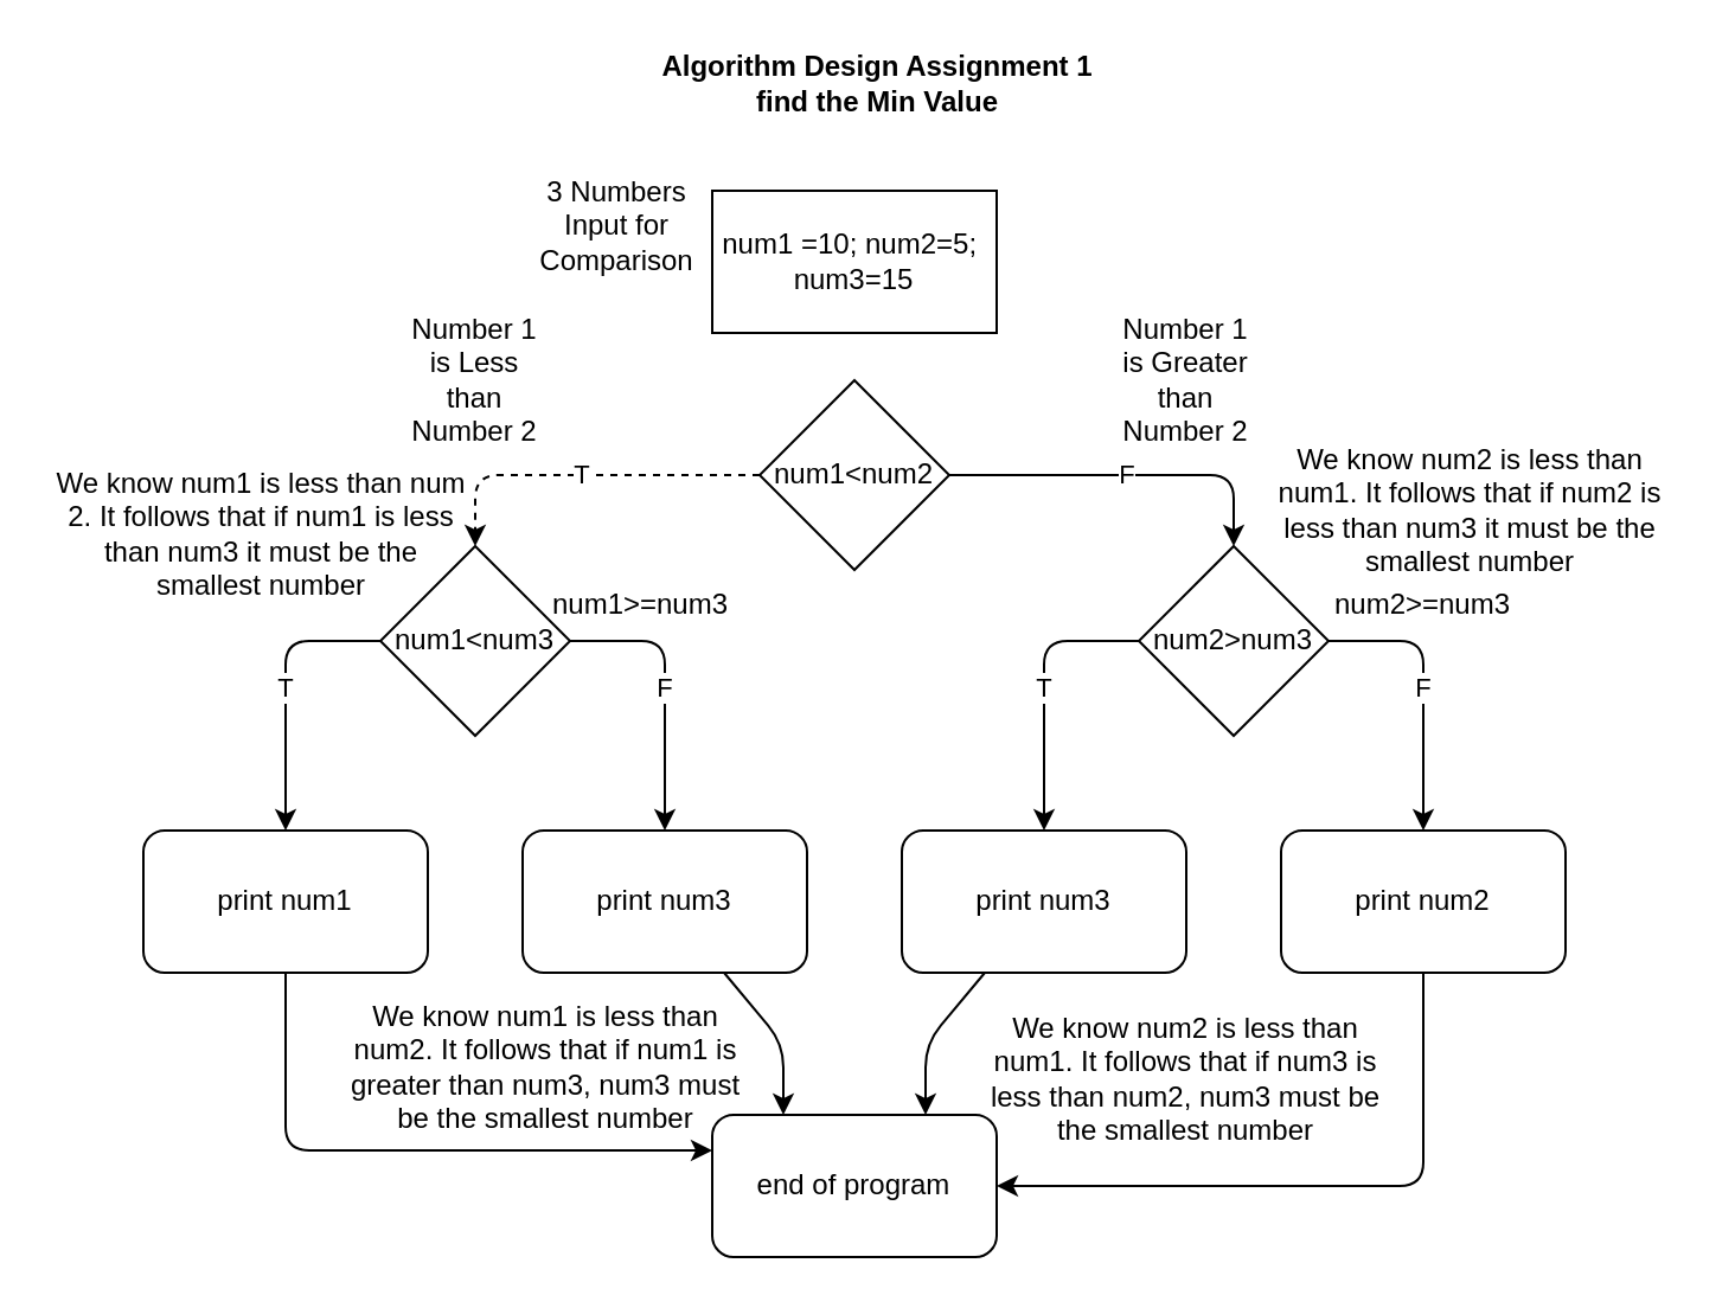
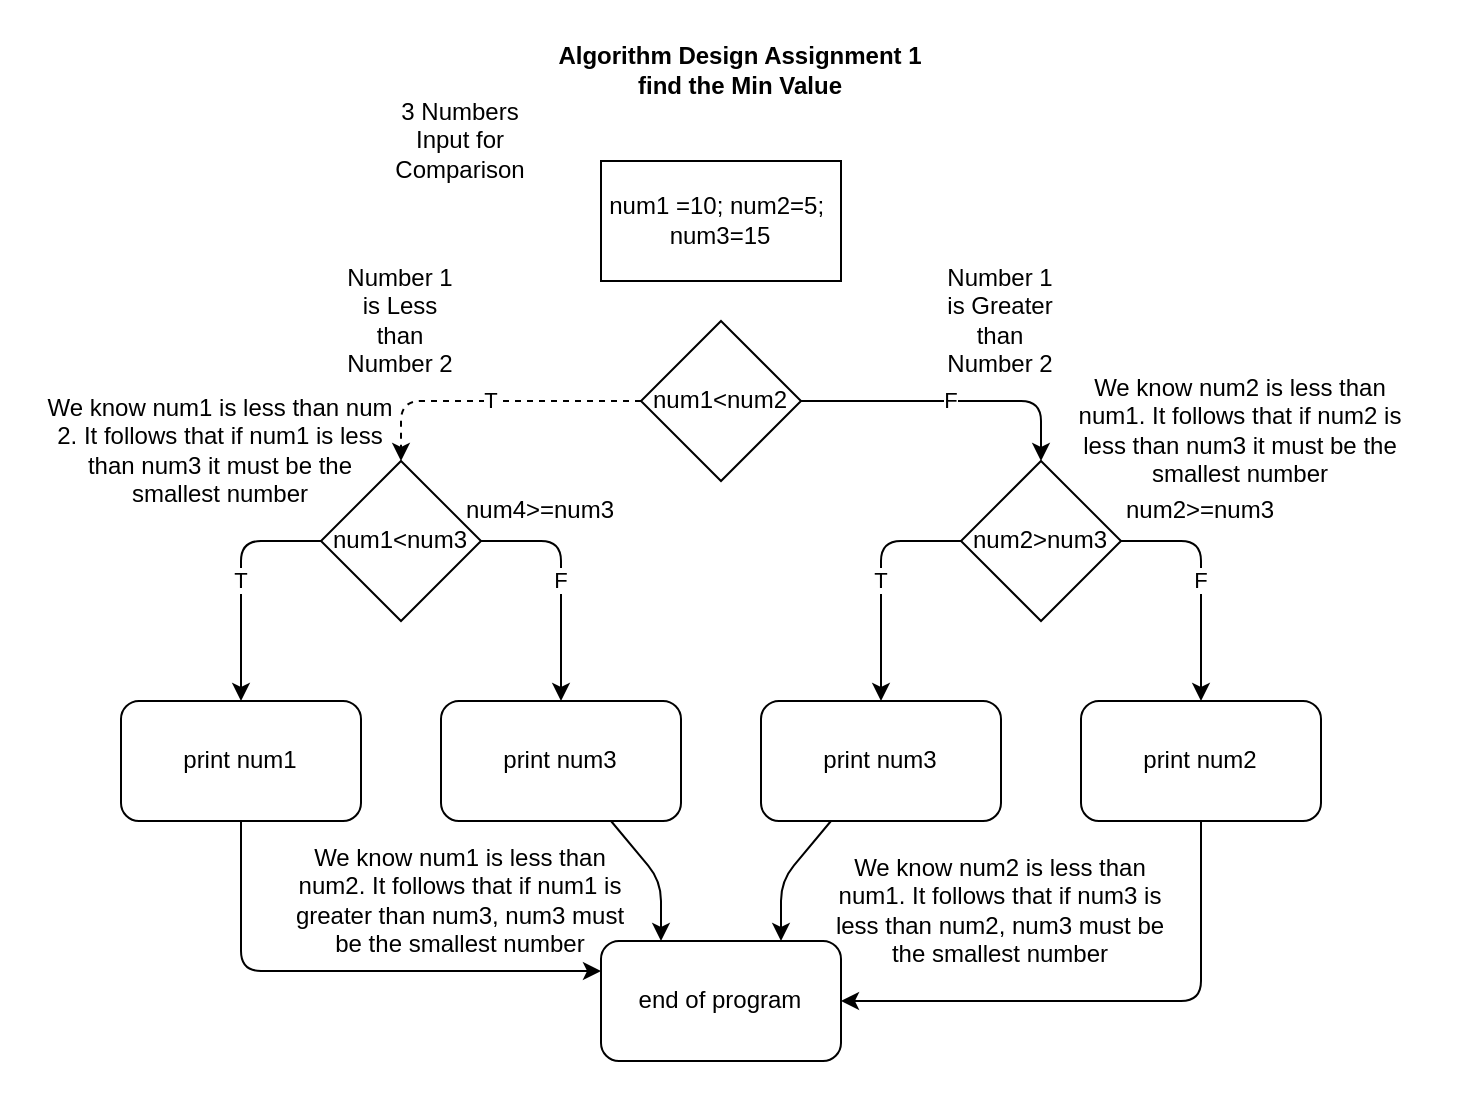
  <mxCell id="0" />
  <mxCell id="1" parent="0" />
  <mxCell id="2" value="&lt;b&gt;Algorithm Design Assignment 1&lt;/b&gt;&lt;div&gt;&lt;b&gt;find the Min Value&lt;/b&gt;&lt;/div&gt;" style="text;strokeColor=none;align=center;fillColor=none;html=1;verticalAlign=middle;whiteSpace=wrap;rounded=0;" parent="1" vertex="1"><mxGeometry x="270" y="20" width="200" height="30" as="geometry" /></mxCell>
  <mxCell id="3" value="num1 =10; num2=5;&amp;nbsp; num3=15" style="whiteSpace=wrap;html=1;" parent="1" vertex="1"><mxGeometry x="300" y="80" width="120" height="60" as="geometry" /></mxCell>
  <mxCell id="4" value="num1&amp;lt;num3" style="rhombus;whiteSpace=wrap;html=1;" parent="1" vertex="1"><mxGeometry x="160" y="230" width="80" height="80" as="geometry" /></mxCell>
  <mxCell id="5" style="edgeStyle=none;html=1;entryX=0;entryY=0.25;entryDx=0;entryDy=0;" parent="1" source="6" target="23" edge="1"><mxGeometry relative="1" as="geometry"><Array as="points"><mxPoint x="120" y="485" /></Array></mxGeometry></mxCell>
  <mxCell id="6" value="print num1" style="rounded=1;whiteSpace=wrap;html=1;" parent="1" vertex="1"><mxGeometry x="60" y="350" width="120" height="60" as="geometry" /></mxCell>
  <mxCell id="7" value="T" style="edgeStyle=none;html=1;exitX=0;exitY=0.5;exitDx=0;exitDy=0;entryX=0.5;entryY=0;entryDx=0;entryDy=0;dashed=1;" parent="1" source="8" target="4" edge="1"><mxGeometry relative="1" as="geometry"><Array as="points"><mxPoint x="200" y="200" /></Array></mxGeometry></mxCell>
  <mxCell id="8" value="num1&amp;lt;num2" style="rhombus;whiteSpace=wrap;html=1;" parent="1" vertex="1"><mxGeometry x="320" y="160" width="80" height="80" as="geometry" /></mxCell>
  <mxCell id="9" style="edgeStyle=none;html=1;entryX=0.25;entryY=0;entryDx=0;entryDy=0;" parent="1" source="10" target="23" edge="1"><mxGeometry relative="1" as="geometry"><Array as="points"><mxPoint x="330" y="440" /></Array></mxGeometry></mxCell>
  <mxCell id="10" value="print num3" style="rounded=1;whiteSpace=wrap;html=1;" parent="1" vertex="1"><mxGeometry x="220" y="350" width="120" height="60" as="geometry" /></mxCell>
  <mxCell id="11" value="T" style="edgeStyle=none;html=1;exitX=0;exitY=0.5;exitDx=0;exitDy=0;entryX=0.5;entryY=0;entryDx=0;entryDy=0;" parent="1" source="4" target="6" edge="1"><mxGeometry relative="1" as="geometry"><Array as="points"><mxPoint x="120" y="270" /></Array></mxGeometry></mxCell>
  <mxCell id="12" value="F" style="edgeStyle=none;html=1;entryX=0.5;entryY=0;entryDx=0;entryDy=0;" parent="1" source="4" target="10" edge="1"><mxGeometry relative="1" as="geometry"><mxPoint x="288" y="320" as="targetPoint" /><Array as="points"><mxPoint x="280" y="270" /></Array></mxGeometry></mxCell>
  <mxCell id="13" value="num2&amp;gt;num3" style="rhombus;whiteSpace=wrap;html=1;" parent="1" vertex="1"><mxGeometry x="480" y="230" width="80" height="80" as="geometry" /></mxCell>
  <mxCell id="14" style="edgeStyle=none;html=1;entryX=0.75;entryY=0;entryDx=0;entryDy=0;" parent="1" source="15" target="23" edge="1"><mxGeometry relative="1" as="geometry"><Array as="points"><mxPoint x="390" y="440" /></Array></mxGeometry></mxCell>
  <mxCell id="15" value="print num3" style="rounded=1;whiteSpace=wrap;html=1;" parent="1" vertex="1"><mxGeometry x="380" y="350" width="120" height="60" as="geometry" /></mxCell>
  <mxCell id="16" style="edgeStyle=none;html=1;entryX=1;entryY=0.5;entryDx=0;entryDy=0;" parent="1" source="17" target="23" edge="1"><mxGeometry relative="1" as="geometry"><Array as="points"><mxPoint x="600" y="500" /></Array></mxGeometry></mxCell>
  <mxCell id="17" value="print num2" style="rounded=1;whiteSpace=wrap;html=1;" parent="1" vertex="1"><mxGeometry x="540" y="350" width="120" height="60" as="geometry" /></mxCell>
  <mxCell id="18" value="T" style="edgeStyle=none;html=1;exitX=0;exitY=0.5;exitDx=0;exitDy=0;entryX=0.5;entryY=0;entryDx=0;entryDy=0;" parent="1" source="13" target="15" edge="1"><mxGeometry relative="1" as="geometry"><Array as="points"><mxPoint x="440" y="270" /></Array></mxGeometry></mxCell>
  <mxCell id="19" value="F" style="edgeStyle=none;html=1;entryX=0.5;entryY=0;entryDx=0;entryDy=0;" parent="1" source="13" target="17" edge="1"><mxGeometry relative="1" as="geometry"><mxPoint x="608" y="320" as="targetPoint" /><Array as="points"><mxPoint x="600" y="270" /></Array></mxGeometry></mxCell>
  <mxCell id="20" value="F" style="edgeStyle=none;html=1;exitX=1;exitY=0.5;exitDx=0;exitDy=0;entryX=0.5;entryY=0;entryDx=0;entryDy=0;" parent="1" source="8" target="13" edge="1"><mxGeometry relative="1" as="geometry"><Array as="points"><mxPoint x="520" y="200" /></Array></mxGeometry></mxCell>
- <mxCell id="21" value="num1&amp;gt;=num3" style="text;strokeColor=none;align=center;fillColor=none;html=1;verticalAlign=middle;whiteSpace=wrap;rounded=0;" parent="1" vertex="1"><mxGeometry x="240" y="240" width="60" height="30" as="geometry" /></mxCell>
+ <mxCell id="21" value="num4&amp;gt;=num3" style="text;strokeColor=none;align=center;fillColor=none;html=1;verticalAlign=middle;whiteSpace=wrap;rounded=0;" parent="1" vertex="1"><mxGeometry x="240" y="240" width="60" height="30" as="geometry" /></mxCell>
  <mxCell id="22" value="num2&amp;gt;=num3" style="text;strokeColor=none;align=center;fillColor=none;html=1;verticalAlign=middle;whiteSpace=wrap;rounded=0;" parent="1" vertex="1"><mxGeometry x="570" y="240" width="60" height="30" as="geometry" /></mxCell>
  <mxCell id="23" value="end of program" style="rounded=1;whiteSpace=wrap;html=1;" parent="1" vertex="1"><mxGeometry x="300" y="470" width="120" height="60" as="geometry" /></mxCell>
- <mxCell id="24" value="3 Numbers Input for Comparison" style="text;strokeColor=none;align=center;fillColor=none;html=1;verticalAlign=middle;whiteSpace=wrap;rounded=0;" parent="1" vertex="1"><mxGeometry x="230" y="80" width="60" height="30" as="geometry" /></mxCell>
+ <mxCell id="24" value="3 Numbers Input for Comparison" style="text;strokeColor=none;align=center;fillColor=none;html=1;verticalAlign=middle;whiteSpace=wrap;rounded=0;" parent="1" vertex="1"><mxGeometry x="200" y="55" width="60" height="30" as="geometry" /></mxCell>
  <mxCell id="25" value="Number 1 is Greater than Number 2" style="text;strokeColor=none;align=center;fillColor=none;html=1;verticalAlign=middle;whiteSpace=wrap;rounded=0;" parent="1" vertex="1"><mxGeometry x="470" y="145" width="60" height="30" as="geometry" /></mxCell>
  <mxCell id="26" value="Number 1 is Less than Number 2" style="text;strokeColor=none;align=center;fillColor=none;html=1;verticalAlign=middle;whiteSpace=wrap;rounded=0;" parent="1" vertex="1"><mxGeometry x="170" y="145" width="60" height="30" as="geometry" /></mxCell>
  <mxCell id="27" value="We know num1 is less than num2. It follows that if num1 is greater than num3, num3 must be the smallest number" style="text;strokeColor=none;align=center;fillColor=none;html=1;verticalAlign=middle;whiteSpace=wrap;rounded=0;" parent="1" vertex="1"><mxGeometry x="140" y="435" width="180" height="30" as="geometry" /></mxCell>
  <mxCell id="28" value="We know num1 is less than num 2. It follows that if num1 is less than num3 it must be the smallest number" style="text;strokeColor=none;align=center;fillColor=none;html=1;verticalAlign=middle;whiteSpace=wrap;rounded=0;" parent="1" vertex="1"><mxGeometry x="20" y="210" width="180" height="30" as="geometry" /></mxCell>
  <mxCell id="29" value="We know num2 is less than num1. It follows that if num2 is less than num3 it must be the smallest number" style="text;strokeColor=none;align=center;fillColor=none;html=1;verticalAlign=middle;whiteSpace=wrap;rounded=0;" parent="1" vertex="1"><mxGeometry x="530" y="200" width="180" height="30" as="geometry" /></mxCell>
  <mxCell id="30" value="We know num2 is less than num1. It follows that if num3 is less than num2, num3 must be the smallest number" style="text;strokeColor=none;align=center;fillColor=none;html=1;verticalAlign=middle;whiteSpace=wrap;rounded=0;" parent="1" vertex="1"><mxGeometry x="410" y="440" width="180" height="30" as="geometry" /></mxCell>
